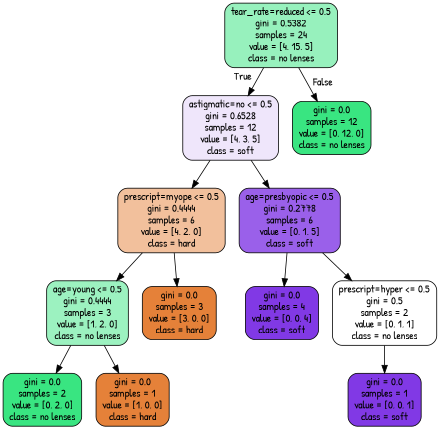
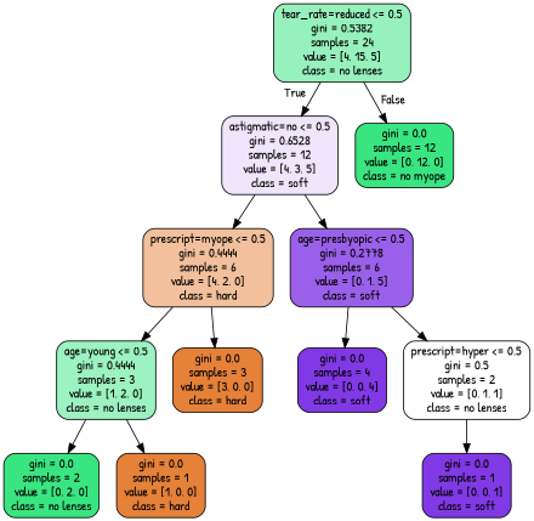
  digraph {
    fontname="Patrick Hand"
    node [color=black fillcolor="#39e581ff" fontname="Patrick Hand" shape=box style="filled, rounded"]
    edge [fontname="Patrick Hand"]
    n1 [fillcolor="#39e58186" label="tear_rate=reduced <= 0.5\ngini = 0.5382\nsamples = 24\nvalue = [4, 15, 5]\nclass = no lenses"]
    n2 [fillcolor="#8139e520" label="astigmatic=no <= 0.5\ngini = 0.6528\nsamples = 12\nvalue = [4, 3, 5]\nclass = soft"]
-   n3 [label="gini = 0.0\nsamples = 12\nvalue = [0, 12, 0]\nclass = no lenses"]
+   n3 [label="gini = 0.0\nsamples = 12\nvalue = [0, 12, 0]\nclass = no myope"]
    n4 [fillcolor="#e581397f" label="prescript=myope <= 0.5\ngini = 0.4444\nsamples = 6\nvalue = [4, 2, 0]\nclass = hard"]
    n5 [fillcolor="#8139e5cc" label="age=presbyopic <= 0.5\ngini = 0.2778\nsamples = 6\nvalue = [0, 1, 5]\nclass = soft"]
    n6 [fillcolor="#39e5817f" label="age=young <= 0.5\ngini = 0.4444\nsamples = 3\nvalue = [1, 2, 0]\nclass = no lenses"]
    n7 [fillcolor="#e58139ff" label="gini = 0.0\nsamples = 3\nvalue = [3, 0, 0]\nclass = hard"]
    n8 [fillcolor="#8139e5ff" label="gini = 0.0\nsamples = 4\nvalue = [0, 0, 4]\nclass = soft"]
    n9 [fillcolor="#39e58100" label="prescript=hyper <= 0.5\ngini = 0.5\nsamples = 2\nvalue = [0, 1, 1]\nclass = no lenses"]
    n10 [label="gini = 0.0\nsamples = 2\nvalue = [0, 2, 0]\nclass = no lenses"]
    n11 [fillcolor="#e58139ff" label="gini = 0.0\nsamples = 1\nvalue = [1, 0, 0]\nclass = hard"]
    n12 [fillcolor="#8139e5ff" label="gini = 0.0\nsamples = 1\nvalue = [0, 0, 1]\nclass = soft"]
    n1 -> n2 [headlabel=True labelangle=45 labeldistance=2.5]
    n1 -> n3 [headlabel=False labelangle=-45 labeldistance=2.5]
    n2 -> n4
    n2 -> n5
    n4 -> n6
    n4 -> n7
    n5 -> n8
    n5 -> n9
    n6 -> n10
    n6 -> n11
    n9 -> n12
  }
